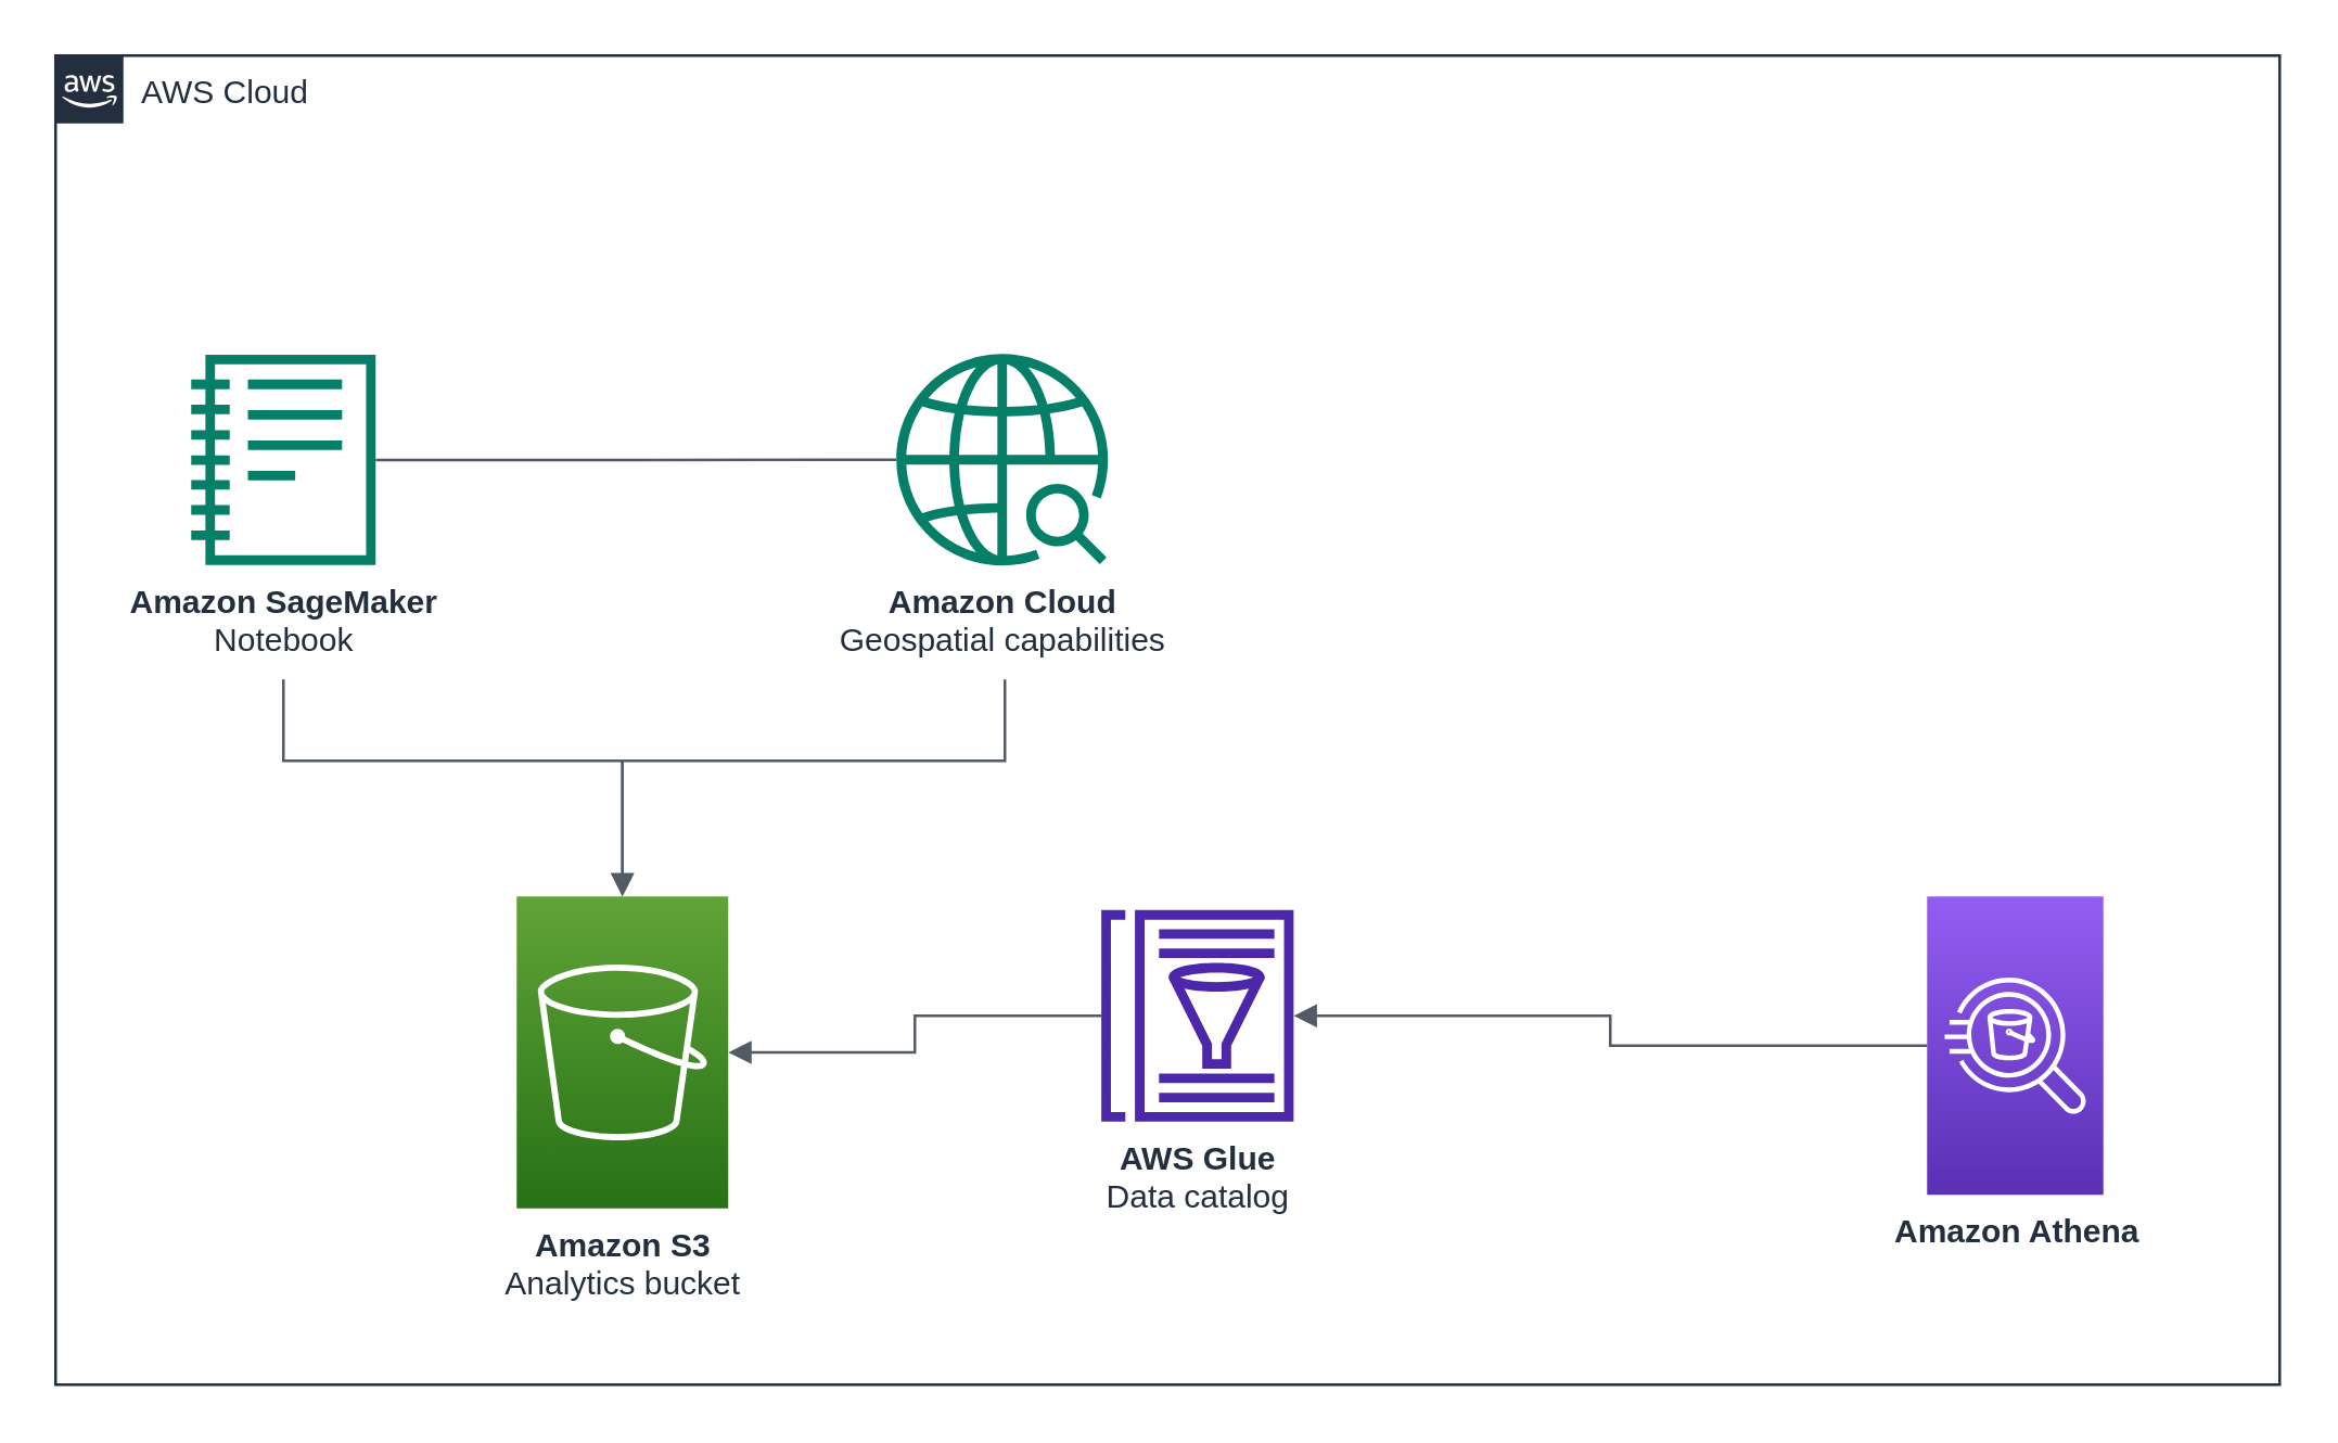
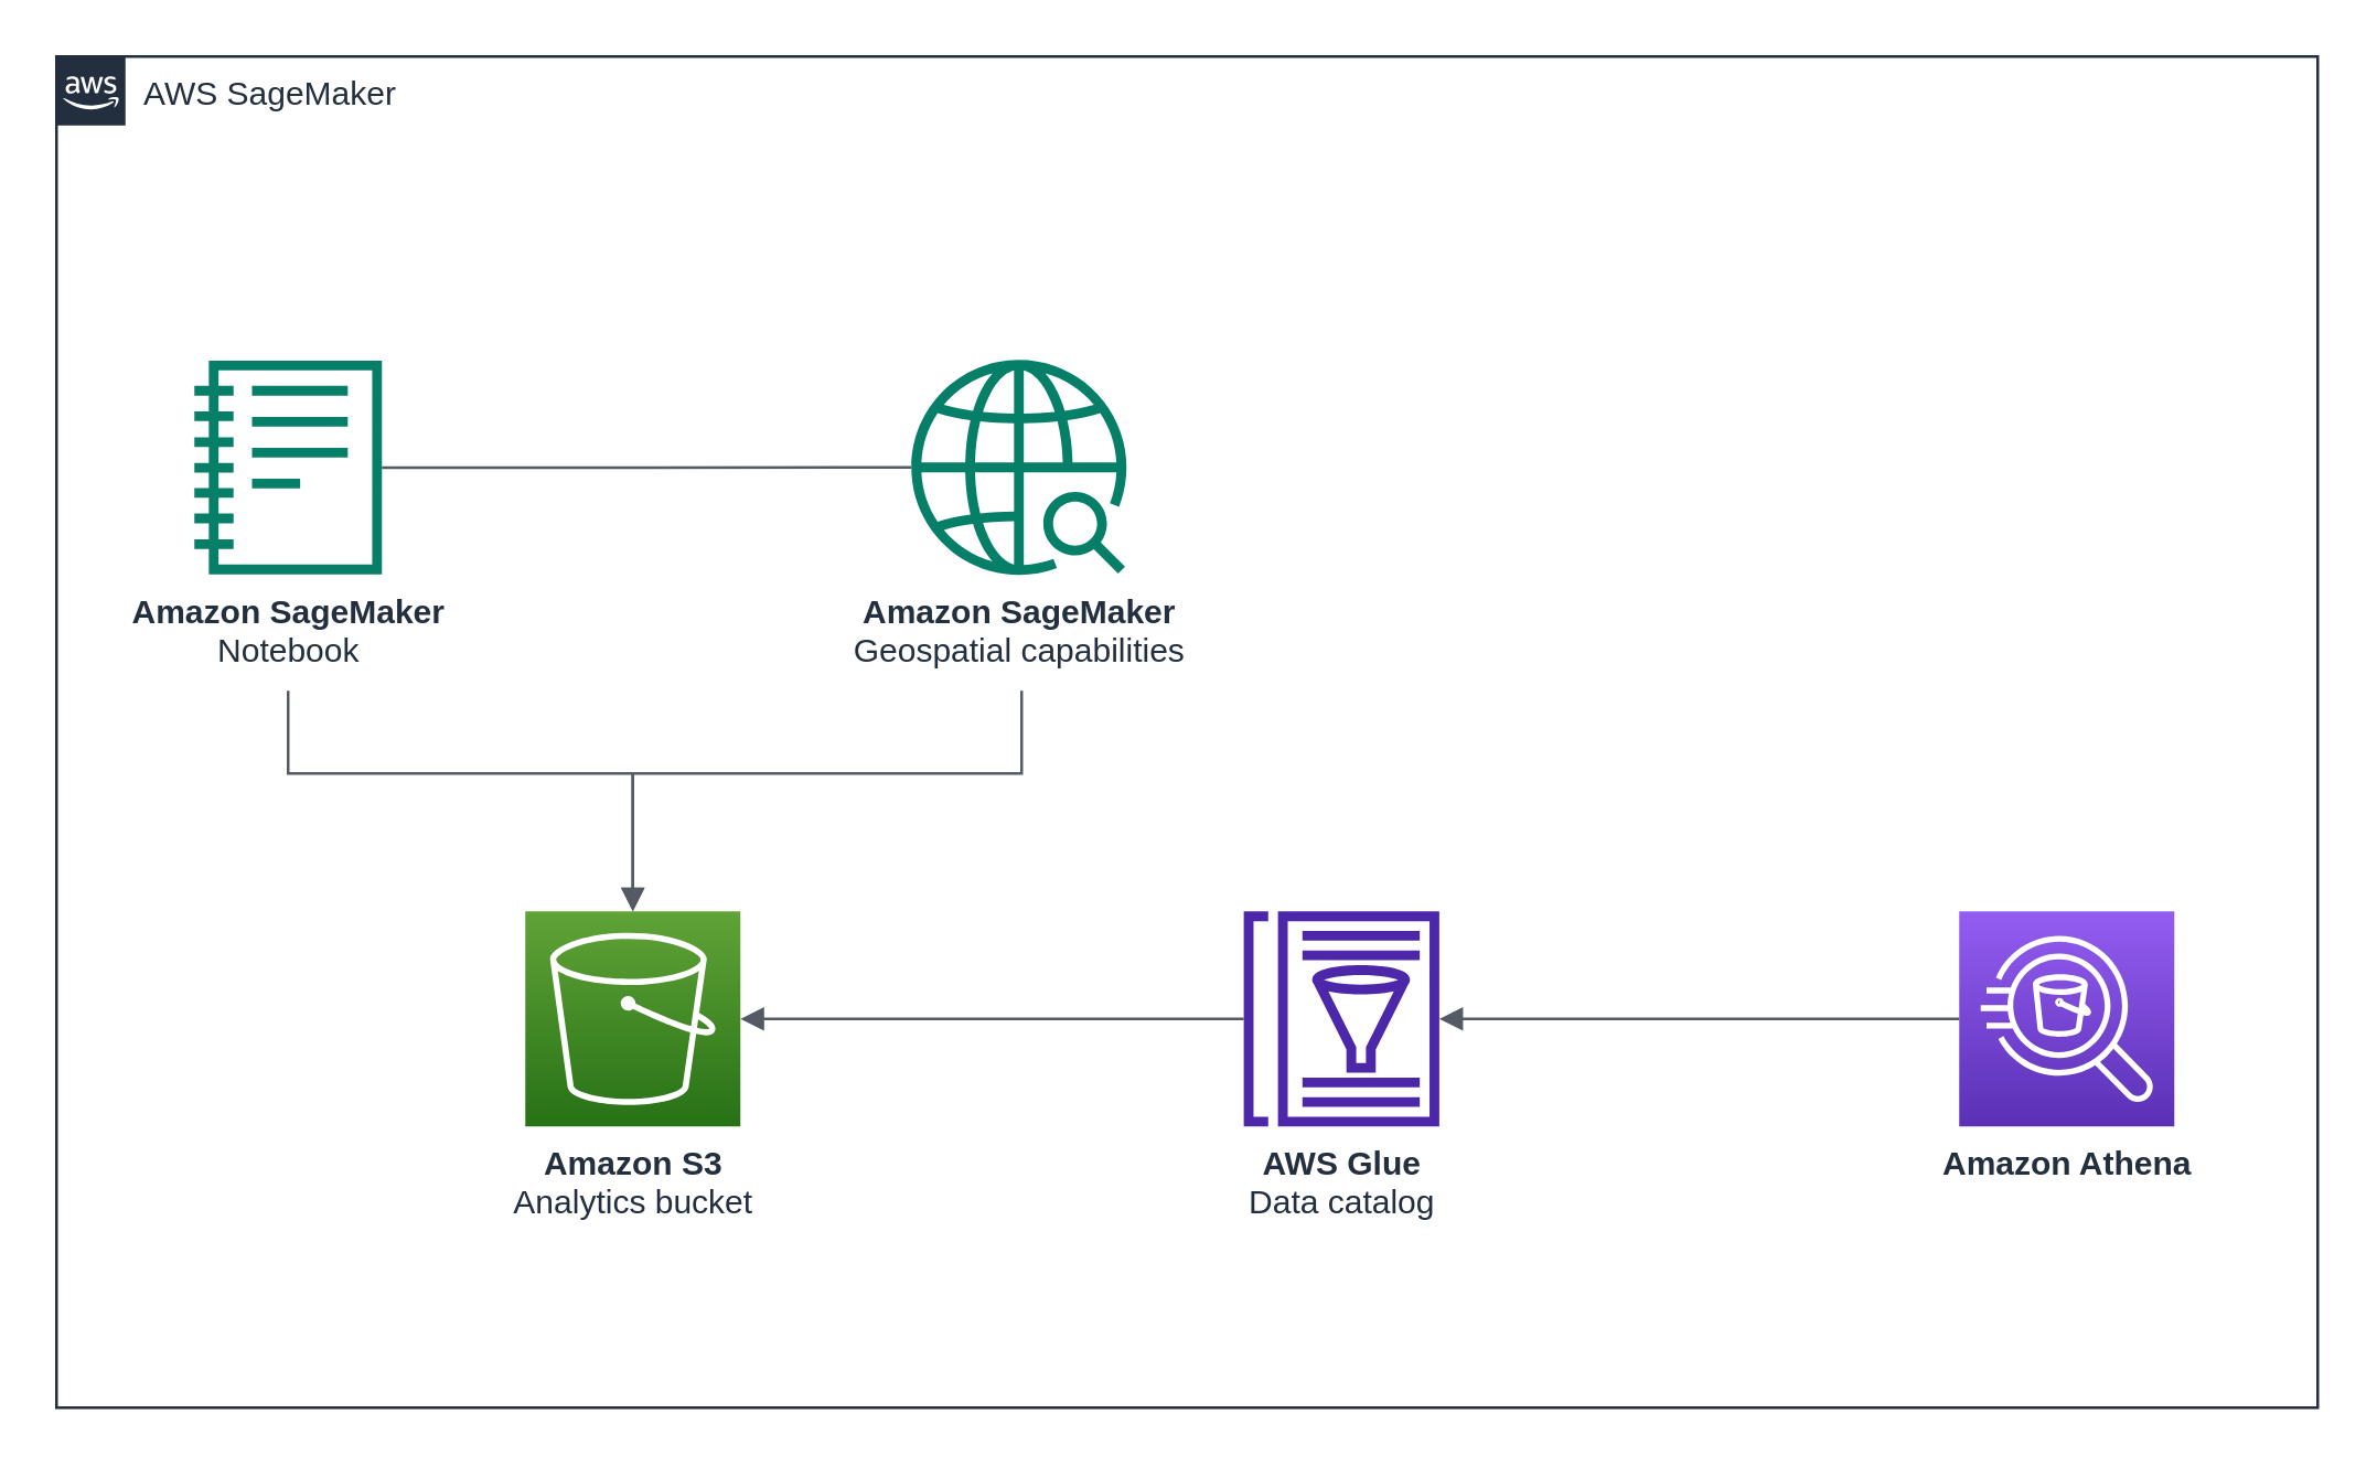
  <mxCell id="0" />
  <mxCell id="1" parent="0" />
- <mxCell id="2" value="&lt;div&gt;&lt;b&gt;Amazon Cloud&lt;/b&gt;&lt;/div&gt;&lt;div&gt;Geospatial capabilities&lt;br&gt;&lt;/div&gt;" style="sketch=0;outlineConnect=0;fontColor=#232F3E;gradientColor=none;fillColor=#067F68;strokeColor=none;dashed=0;verticalLabelPosition=bottom;verticalAlign=top;align=center;html=1;fontSize=12;fontStyle=0;aspect=fixed;pointerEvents=1;shape=mxgraph.aws4.sagemaker_geospatial_ml;" vertex="1" parent="1"><mxGeometry x="330" y="130" width="78" height="78" as="geometry" /></mxCell>
+ <mxCell id="2" value="&lt;div&gt;&lt;b&gt;Amazon SageMaker&lt;/b&gt;&lt;/div&gt;&lt;div&gt;Geospatial capabilities&lt;br&gt;&lt;/div&gt;" style="sketch=0;outlineConnect=0;fontColor=#232F3E;gradientColor=none;fillColor=#067F68;strokeColor=none;dashed=0;verticalLabelPosition=bottom;verticalAlign=top;align=center;html=1;fontSize=12;fontStyle=0;aspect=fixed;pointerEvents=1;shape=mxgraph.aws4.sagemaker_geospatial_ml;" vertex="1" parent="1"><mxGeometry x="330" y="130" width="78" height="78" as="geometry" /></mxCell>
  <mxCell id="3" value="&lt;div&gt;&lt;b&gt;Amazon SageMaker&lt;/b&gt;&lt;/div&gt;&lt;div&gt;Notebook&lt;b&gt;&lt;br&gt;&lt;/b&gt;&lt;/div&gt;" style="sketch=0;outlineConnect=0;fontColor=#232F3E;gradientColor=none;fillColor=#067F68;strokeColor=none;dashed=0;verticalLabelPosition=bottom;verticalAlign=top;align=center;html=1;fontSize=12;fontStyle=0;aspect=fixed;pointerEvents=1;shape=mxgraph.aws4.sagemaker_notebook;" vertex="1" parent="1"><mxGeometry x="70" y="130" width="68" height="78" as="geometry" /></mxCell>
  <mxCell id="4" value="" style="edgeStyle=orthogonalEdgeStyle;html=1;endArrow=none;elbow=vertical;startArrow=none;endFill=1;strokeColor=#545B64;rounded=0;" edge="1" parent="1" source="3" target="2"><mxGeometry width="100" relative="1" as="geometry"><mxPoint x="190" y="-50" as="sourcePoint" /><mxPoint x="290" y="-50" as="targetPoint" /></mxGeometry></mxCell>
- <mxCell id="5" value="&lt;b&gt;Amazon Athena&lt;br&gt;&lt;/b&gt;" style="sketch=0;points=[[0,0,0],[0.25,0,0],[0.5,0,0],[0.75,0,0],[1,0,0],[0,1,0],[0.25,1,0],[0.5,1,0],[0.75,1,0],[1,1,0],[0,0.25,0],[0,0.5,0],[0,0.75,0],[1,0.25,0],[1,0.5,0],[1,0.75,0]];outlineConnect=0;fontColor=#232F3E;gradientColor=#945DF2;gradientDirection=north;fillColor=#5A30B5;strokeColor=#ffffff;dashed=0;verticalLabelPosition=bottom;verticalAlign=top;align=center;html=1;fontSize=12;fontStyle=0;aspect=fixed;shape=mxgraph.aws4.resourceIcon;resIcon=mxgraph.aws4.athena;" vertex="1" parent="1"><mxGeometry x="710" y="330" width="65" height="110" as="geometry" /></mxCell>
- <mxCell id="6" value="&lt;div&gt;&lt;b&gt;Amazon S3&lt;br&gt;&lt;/b&gt;&lt;/div&gt;&lt;div&gt;Analytics bucket&lt;br&gt;&lt;/div&gt;" style="sketch=0;points=[[0,0,0],[0.25,0,0],[0.5,0,0],[0.75,0,0],[1,0,0],[0,1,0],[0.25,1,0],[0.5,1,0],[0.75,1,0],[1,1,0],[0,0.25,0],[0,0.5,0],[0,0.75,0],[1,0.25,0],[1,0.5,0],[1,0.75,0]];outlineConnect=0;fontColor=#232F3E;gradientColor=#60A337;gradientDirection=north;fillColor=#277116;strokeColor=#ffffff;dashed=0;verticalLabelPosition=bottom;verticalAlign=top;align=center;html=1;fontSize=12;fontStyle=0;aspect=fixed;shape=mxgraph.aws4.resourceIcon;resIcon=mxgraph.aws4.s3;" vertex="1" parent="1"><mxGeometry x="190" y="330" width="78" height="115" as="geometry" /></mxCell>
+ <mxCell id="5" value="&lt;b&gt;Amazon Athena&lt;br&gt;&lt;/b&gt;" style="sketch=0;points=[[0,0,0],[0.25,0,0],[0.5,0,0],[0.75,0,0],[1,0,0],[0,1,0],[0.25,1,0],[0.5,1,0],[0.75,1,0],[1,1,0],[0,0.25,0],[0,0.5,0],[0,0.75,0],[1,0.25,0],[1,0.5,0],[1,0.75,0]];outlineConnect=0;fontColor=#232F3E;gradientColor=#945DF2;gradientDirection=north;fillColor=#5A30B5;strokeColor=#ffffff;dashed=0;verticalLabelPosition=bottom;verticalAlign=top;align=center;html=1;fontSize=12;fontStyle=0;aspect=fixed;shape=mxgraph.aws4.resourceIcon;resIcon=mxgraph.aws4.athena;" vertex="1" parent="1"><mxGeometry x="710" y="330" width="78" height="78" as="geometry" /></mxCell>
+ <mxCell id="6" value="&lt;div&gt;&lt;b&gt;Amazon S3&lt;br&gt;&lt;/b&gt;&lt;/div&gt;&lt;div&gt;Analytics bucket&lt;br&gt;&lt;/div&gt;" style="sketch=0;points=[[0,0,0],[0.25,0,0],[0.5,0,0],[0.75,0,0],[1,0,0],[0,1,0],[0.25,1,0],[0.5,1,0],[0.75,1,0],[1,1,0],[0,0.25,0],[0,0.5,0],[0,0.75,0],[1,0.25,0],[1,0.5,0],[1,0.75,0]];outlineConnect=0;fontColor=#232F3E;gradientColor=#60A337;gradientDirection=north;fillColor=#277116;strokeColor=#ffffff;dashed=0;verticalLabelPosition=bottom;verticalAlign=top;align=center;html=1;fontSize=12;fontStyle=0;aspect=fixed;shape=mxgraph.aws4.resourceIcon;resIcon=mxgraph.aws4.s3;" vertex="1" parent="1"><mxGeometry x="190" y="330" width="78" height="78" as="geometry" /></mxCell>
  <mxCell id="7" value="" style="edgeStyle=orthogonalEdgeStyle;html=1;endArrow=block;elbow=vertical;startArrow=none;endFill=1;strokeColor=#545B64;rounded=0;" edge="1" parent="1" target="6"><mxGeometry width="100" relative="1" as="geometry"><mxPoint x="104" y="250" as="sourcePoint" /><mxPoint x="160" y="360" as="targetPoint" /><Array as="points"><mxPoint x="104" y="280" /><mxPoint x="229" y="280" /></Array></mxGeometry></mxCell>
  <mxCell id="8" value="" style="edgeStyle=orthogonalEdgeStyle;html=1;endArrow=block;elbow=vertical;startArrow=none;endFill=1;strokeColor=#545B64;rounded=0;entryX=0.5;entryY=0;entryDx=0;entryDy=0;entryPerimeter=0;" edge="1" parent="1" target="6"><mxGeometry width="100" relative="1" as="geometry"><mxPoint x="370" y="250" as="sourcePoint" /><mxPoint x="550" y="380" as="targetPoint" /><Array as="points"><mxPoint x="370" y="280" /><mxPoint x="229" y="280" /></Array></mxGeometry></mxCell>
- <mxCell id="9" value="&lt;div&gt;&lt;b&gt;AWS Glue&lt;/b&gt;&lt;/div&gt;&lt;div&gt;Data catalog&lt;br&gt;&lt;/div&gt;" style="sketch=0;outlineConnect=0;fontColor=#232F3E;gradientColor=none;fillColor=#4D27AA;strokeColor=none;dashed=0;verticalLabelPosition=bottom;verticalAlign=top;align=center;html=1;fontSize=12;fontStyle=0;aspect=fixed;pointerEvents=1;shape=mxgraph.aws4.glue_data_catalog;" vertex="1" parent="1"><mxGeometry x="405" y="335" width="72" height="78" as="geometry" /></mxCell>
+ <mxCell id="9" value="&lt;div&gt;&lt;b&gt;AWS Glue&lt;/b&gt;&lt;/div&gt;&lt;div&gt;Data catalog&lt;br&gt;&lt;/div&gt;" style="sketch=0;outlineConnect=0;fontColor=#232F3E;gradientColor=none;fillColor=#4D27AA;strokeColor=none;dashed=0;verticalLabelPosition=bottom;verticalAlign=top;align=center;html=1;fontSize=12;fontStyle=0;aspect=fixed;pointerEvents=1;shape=mxgraph.aws4.glue_data_catalog;" vertex="1" parent="1"><mxGeometry x="450" y="330" width="72" height="78" as="geometry" /></mxCell>
  <mxCell id="10" value="" style="edgeStyle=orthogonalEdgeStyle;html=1;endArrow=none;elbow=vertical;startArrow=block;startFill=1;strokeColor=#545B64;rounded=0;" edge="1" parent="1" source="6" target="9"><mxGeometry width="100" relative="1" as="geometry"><mxPoint x="320" y="410" as="sourcePoint" /><mxPoint x="420" y="410" as="targetPoint" /></mxGeometry></mxCell>
  <mxCell id="11" value="" style="edgeStyle=orthogonalEdgeStyle;html=1;endArrow=none;elbow=vertical;startArrow=block;startFill=1;strokeColor=#545B64;rounded=0;" edge="1" parent="1" source="9" target="5"><mxGeometry width="100" relative="1" as="geometry"><mxPoint x="610" y="380" as="sourcePoint" /><mxPoint x="710" y="380" as="targetPoint" /></mxGeometry></mxCell>
- <mxCell id="12" value="AWS Cloud" style="points=[[0,0],[0.25,0],[0.5,0],[0.75,0],[1,0],[1,0.25],[1,0.5],[1,0.75],[1,1],[0.75,1],[0.5,1],[0.25,1],[0,1],[0,0.75],[0,0.5],[0,0.25]];outlineConnect=0;gradientColor=none;html=1;whiteSpace=wrap;fontSize=12;fontStyle=0;container=1;pointerEvents=0;collapsible=0;recursiveResize=0;shape=mxgraph.aws4.group;grIcon=mxgraph.aws4.group_aws_cloud_alt;strokeColor=#232F3E;fillColor=none;verticalAlign=top;align=left;spacingLeft=30;fontColor=#232F3E;dashed=0;" vertex="1" parent="1"><mxGeometry x="20" y="20" width="820" height="490" as="geometry" /></mxCell>
+ <mxCell id="12" value="AWS SageMaker" style="points=[[0,0],[0.25,0],[0.5,0],[0.75,0],[1,0],[1,0.25],[1,0.5],[1,0.75],[1,1],[0.75,1],[0.5,1],[0.25,1],[0,1],[0,0.75],[0,0.5],[0,0.25]];outlineConnect=0;gradientColor=none;html=1;whiteSpace=wrap;fontSize=12;fontStyle=0;container=1;pointerEvents=0;collapsible=0;recursiveResize=0;shape=mxgraph.aws4.group;grIcon=mxgraph.aws4.group_aws_cloud_alt;strokeColor=#232F3E;fillColor=none;verticalAlign=top;align=left;spacingLeft=30;fontColor=#232F3E;dashed=0;" vertex="1" parent="1"><mxGeometry x="20" y="20" width="820" height="490" as="geometry" /></mxCell>
